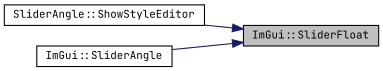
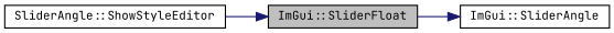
  digraph {
    fontname="JetBrains Mono"
    rankdir=RL
    node [color=black fillcolor=white fontname="JetBrains Mono" fontsize=10 shape=record style=filled]
    edge [color=midnightblue dir=back fontname="JetBrains Mono" fontsize=10 labelfontname=Helvetica labelfontsize=10 style=solid]
    n1 [fillcolor=grey75 fontcolor=black height=0.2 label="ImGui::SliderFloat" width=0.4]
    n2 [height=0.2 label="SliderAngle::ShowStyleEditor" width=0.4]
    n3 [height=0.2 label="ImGui::SliderAngle" width=0.4]
    n1 -> n2
-   n1 -> n3
+   n3 -> n1
  }
